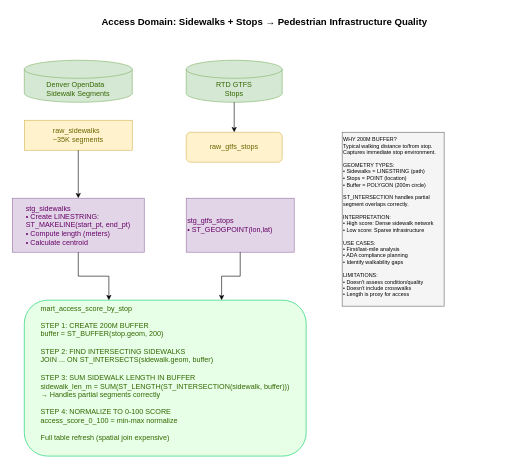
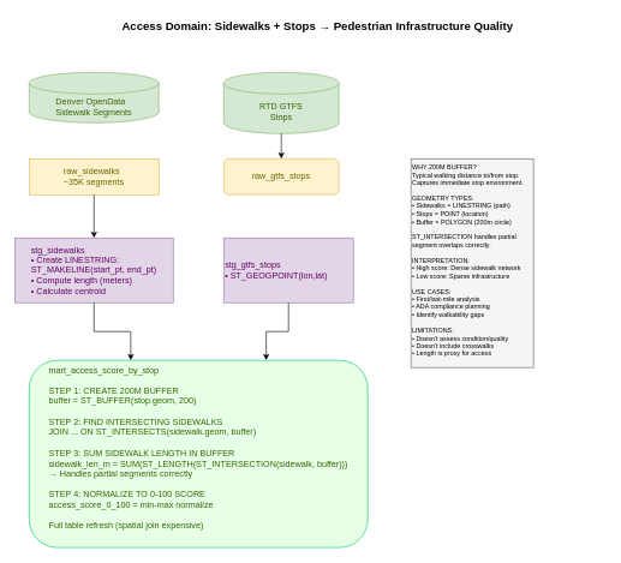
  <mxCell id="0" />
  <mxCell id="1" parent="0" />
  <mxCell id="2" value="Access Domain: Sidewalks + Stops → Pedestrian Infrastructure Quality" style="text;html=1;strokeColor=none;fillColor=none;align=center;fontSize=16;fontStyle=1;" parent="1" vertex="1"><mxGeometry x="40" y="20" width="800" height="30" as="geometry" /></mxCell>
  <mxCell id="3" value="&lt;div style=&quot;text-align: justify;&quot;&gt;&lt;span style=&quot;background-color: transparent;&quot;&gt;&lt;font style=&quot;color: rgb(51, 102, 0);&quot;&gt;Denver OpenData&lt;/font&gt;&lt;/span&gt;&lt;/div&gt;&lt;div style=&quot;text-align: justify;&quot;&gt;&lt;span style=&quot;background-color: transparent;&quot;&gt;&lt;font style=&quot;color: rgb(51, 102, 0);&quot;&gt;Sidewalk Segments&lt;/font&gt;&lt;/span&gt;&lt;/div&gt;" style="shape=cylinder3;whiteSpace=wrap;html=1;boundedLbl=1;backgroundOutline=1;size=15;fillColor=#d5e8d4;strokeColor=#82b366;" parent="1" vertex="1"><mxGeometry x="40" y="100" width="180" height="70" as="geometry" /></mxCell>
- <mxCell id="4" value="&lt;font style=&quot;color: rgb(51, 102, 0);&quot;&gt;RTD GTFS&lt;br&gt;Stops&lt;/font&gt;" style="shape=cylinder3;whiteSpace=wrap;html=1;boundedLbl=1;backgroundOutline=1;size=15;fillColor=#d5e8d4;strokeColor=#82b366;" parent="1" vertex="1"><mxGeometry x="310" y="100" width="160" height="70" as="geometry" /></mxCell>
- <mxCell id="5" value="&lt;div style=&quot;text-align: justify;&quot;&gt;&lt;span style=&quot;background-color: transparent;&quot;&gt;&lt;font style=&quot;color: rgb(102, 102, 0);&quot;&gt;raw_sidewalks&lt;/font&gt;&lt;/span&gt;&lt;/div&gt;&lt;div style=&quot;text-align: justify;&quot;&gt;&lt;span style=&quot;background-color: transparent;&quot;&gt;&lt;font style=&quot;color: rgb(102, 102, 0);&quot;&gt;~35K segments&lt;/font&gt;&lt;/span&gt;&lt;/div&gt;" style="rounded=0;whiteSpace=wrap;html=1;fillColor=#fff2cc;strokeColor=#d6b656;" parent="1" vertex="1"><mxGeometry x="40" y="200" width="180" height="50" as="geometry" /></mxCell>
+ <mxCell id="4" value="&lt;font style=&quot;color: rgb(51, 102, 0);&quot;&gt;RTD GTFS&lt;br&gt;Stops&lt;/font&gt;" style="shape=cylinder3;whiteSpace=wrap;html=1;boundedLbl=1;backgroundOutline=1;size=15;fillColor=#d5e8d4;strokeColor=#82b366;" parent="1" vertex="1"><mxGeometry x="310" y="100" width="160" height="85" as="geometry" /></mxCell>
+ <mxCell id="5" value="&lt;div style=&quot;text-align: justify;&quot;&gt;&lt;span style=&quot;background-color: transparent;&quot;&gt;&lt;font style=&quot;color: rgb(102, 102, 0);&quot;&gt;raw_sidewalks&lt;/font&gt;&lt;/span&gt;&lt;/div&gt;&lt;div style=&quot;text-align: justify;&quot;&gt;&lt;span style=&quot;background-color: transparent;&quot;&gt;&lt;font style=&quot;color: rgb(102, 102, 0);&quot;&gt;~35K segments&lt;/font&gt;&lt;/span&gt;&lt;/div&gt;" style="rounded=0;whiteSpace=wrap;html=1;fillColor=#fff2cc;strokeColor=#d6b656;" parent="1" vertex="1"><mxGeometry x="40" y="220" width="180" height="50" as="geometry" /></mxCell>
  <mxCell id="6" value="&lt;div style=&quot;text-align: justify;&quot;&gt;&lt;span style=&quot;background-color: transparent;&quot;&gt;&lt;font style=&quot;color: rgb(102, 102, 0);&quot;&gt;raw_gtfs_stops&lt;/font&gt;&lt;/span&gt;&lt;/div&gt;" style="whiteSpace=wrap;html=1;fillColor=#fff2cc;strokeColor=#d6b656;rounded=1;" parent="1" vertex="1"><mxGeometry x="310" y="220" width="160" height="50" as="geometry" /></mxCell>
  <mxCell id="7" value="&lt;div style=&quot;text-align: justify;&quot;&gt;&lt;span style=&quot;background-color: transparent;&quot;&gt;&lt;font style=&quot;color: rgb(102, 0, 102);&quot;&gt;stg_sidewalks&lt;/font&gt;&lt;/span&gt;&lt;/div&gt;&lt;div style=&quot;text-align: justify;&quot;&gt;&lt;span style=&quot;background-color: transparent;&quot;&gt;&lt;font style=&quot;color: rgb(102, 0, 102);&quot;&gt;• Create LINESTRING:&lt;/font&gt;&lt;/span&gt;&lt;/div&gt;&lt;div style=&quot;text-align: justify;&quot;&gt;&lt;span style=&quot;background-color: transparent;&quot;&gt;&lt;font style=&quot;color: rgb(102, 0, 102);&quot;&gt;ST_MAKELINE(start_pt, end_pt)&lt;/font&gt;&lt;/span&gt;&lt;/div&gt;&lt;div style=&quot;text-align: justify;&quot;&gt;&lt;span style=&quot;background-color: transparent;&quot;&gt;&lt;font style=&quot;color: rgb(102, 0, 102);&quot;&gt;• Compute length (meters)&lt;/font&gt;&lt;/span&gt;&lt;/div&gt;&lt;div style=&quot;text-align: justify;&quot;&gt;&lt;span style=&quot;background-color: transparent;&quot;&gt;&lt;font style=&quot;color: rgb(102, 0, 102);&quot;&gt;• Calculate centroid&lt;/font&gt;&lt;/span&gt;&lt;/div&gt;" style="rounded=0;whiteSpace=wrap;html=1;fillColor=#e1d5e7;strokeColor=#9673a6;align=center;" parent="1" vertex="1"><mxGeometry x="20" y="330" width="220" height="90" as="geometry" /></mxCell>
  <mxCell id="8" value="&lt;div style=&quot;text-align: justify;&quot;&gt;&lt;span style=&quot;background-color: transparent;&quot;&gt;&lt;font style=&quot;color: rgb(102, 0, 102);&quot;&gt;stg_gtfs_stops&lt;/font&gt;&lt;/span&gt;&lt;/div&gt;&lt;div style=&quot;text-align: justify;&quot;&gt;&lt;span style=&quot;background-color: transparent;&quot;&gt;&lt;font style=&quot;color: rgb(102, 0, 102);&quot;&gt;• ST_GEOGPOINT(lon,lat)&lt;/font&gt;&lt;/span&gt;&lt;/div&gt;" style="rounded=0;whiteSpace=wrap;html=1;fillColor=#e1d5e7;strokeColor=#9673a6;align=left;" parent="1" vertex="1"><mxGeometry x="310" y="330" width="180" height="90" as="geometry" /></mxCell>
  <mxCell id="9" value="&lt;div style=&quot;text-align: justify;&quot;&gt;&lt;span style=&quot;background-color: transparent; font-weight: normal;&quot;&gt;&lt;font style=&quot;color: rgb(51, 102, 0);&quot;&gt;mart_access_score_by_stop&lt;/font&gt;&lt;/span&gt;&lt;/div&gt;&lt;div style=&quot;text-align: justify;&quot;&gt;&lt;span style=&quot;font-weight: normal;&quot;&gt;&lt;font style=&quot;color: rgb(51, 102, 0);&quot;&gt;&lt;br&gt;&lt;/font&gt;&lt;/span&gt;&lt;/div&gt;&lt;div style=&quot;text-align: justify;&quot;&gt;&lt;span style=&quot;background-color: transparent; font-weight: normal;&quot;&gt;&lt;font style=&quot;color: rgb(51, 102, 0);&quot;&gt;STEP 1: CREATE 200M BUFFER&lt;/font&gt;&lt;/span&gt;&lt;/div&gt;&lt;div style=&quot;text-align: justify;&quot;&gt;&lt;span style=&quot;background-color: transparent; font-weight: normal;&quot;&gt;&lt;font style=&quot;color: rgb(51, 102, 0);&quot;&gt;buffer = ST_BUFFER(stop.geom, 200)&lt;/font&gt;&lt;/span&gt;&lt;/div&gt;&lt;div style=&quot;text-align: justify;&quot;&gt;&lt;span style=&quot;font-weight: normal;&quot;&gt;&lt;font style=&quot;color: rgb(51, 102, 0);&quot;&gt;&lt;br&gt;&lt;/font&gt;&lt;/span&gt;&lt;/div&gt;&lt;div style=&quot;text-align: justify;&quot;&gt;&lt;span style=&quot;background-color: transparent; font-weight: normal;&quot;&gt;&lt;font style=&quot;color: rgb(51, 102, 0);&quot;&gt;STEP 2: FIND INTERSECTING SIDEWALKS&lt;/font&gt;&lt;/span&gt;&lt;/div&gt;&lt;div style=&quot;text-align: justify;&quot;&gt;&lt;span style=&quot;background-color: transparent; font-weight: normal;&quot;&gt;&lt;font style=&quot;color: rgb(51, 102, 0);&quot;&gt;JOIN ... ON ST_INTERSECTS(sidewalk.geom, buffer)&lt;/font&gt;&lt;/span&gt;&lt;/div&gt;&lt;div style=&quot;text-align: justify;&quot;&gt;&lt;span style=&quot;font-weight: normal;&quot;&gt;&lt;font style=&quot;color: rgb(51, 102, 0);&quot;&gt;&lt;br&gt;&lt;/font&gt;&lt;/span&gt;&lt;/div&gt;&lt;div style=&quot;text-align: justify;&quot;&gt;&lt;span style=&quot;background-color: transparent; font-weight: normal;&quot;&gt;&lt;font style=&quot;color: rgb(51, 102, 0);&quot;&gt;STEP 3: SUM SIDEWALK LENGTH IN BUFFER&lt;/font&gt;&lt;/span&gt;&lt;/div&gt;&lt;div style=&quot;text-align: justify;&quot;&gt;&lt;span style=&quot;background-color: transparent; font-weight: normal;&quot;&gt;&lt;font style=&quot;color: rgb(51, 102, 0);&quot;&gt;sidewalk_len_m = SUM(ST_LENGTH(ST_INTERSECTION(sidewalk, buffer)))&lt;/font&gt;&lt;/span&gt;&lt;/div&gt;&lt;div style=&quot;text-align: justify;&quot;&gt;&lt;span style=&quot;background-color: transparent; font-weight: normal;&quot;&gt;&lt;font style=&quot;color: rgb(51, 102, 0);&quot;&gt;→ Handles partial segments correctly&lt;/font&gt;&lt;/span&gt;&lt;/div&gt;&lt;div style=&quot;text-align: justify;&quot;&gt;&lt;span style=&quot;font-weight: normal;&quot;&gt;&lt;font style=&quot;color: rgb(51, 102, 0);&quot;&gt;&lt;br&gt;&lt;/font&gt;&lt;/span&gt;&lt;/div&gt;&lt;div style=&quot;text-align: justify;&quot;&gt;&lt;span style=&quot;background-color: transparent; font-weight: normal;&quot;&gt;&lt;font style=&quot;color: rgb(51, 102, 0);&quot;&gt;STEP 4: NORMALIZE TO 0-100 SCORE&lt;/font&gt;&lt;/span&gt;&lt;/div&gt;&lt;div style=&quot;text-align: justify;&quot;&gt;&lt;span style=&quot;background-color: transparent; font-weight: normal;&quot;&gt;&lt;font style=&quot;color: rgb(51, 102, 0);&quot;&gt;access_score_0_100 = min-max normalize&lt;/font&gt;&lt;/span&gt;&lt;/div&gt;&lt;div style=&quot;text-align: justify;&quot;&gt;&lt;span style=&quot;font-weight: normal;&quot;&gt;&lt;font style=&quot;color: rgb(51, 102, 0);&quot;&gt;&lt;br&gt;&lt;/font&gt;&lt;/span&gt;&lt;/div&gt;&lt;div style=&quot;text-align: justify;&quot;&gt;&lt;span style=&quot;background-color: transparent; font-weight: normal;&quot;&gt;&lt;font style=&quot;color: rgb(51, 102, 0);&quot;&gt;Full table refresh (spatial join expensive)&lt;/font&gt;&lt;/span&gt;&lt;/div&gt;" style="rounded=1;whiteSpace=wrap;html=1;fillColor=#e6ffe6;strokeColor=#00cc66;align=center;verticalAlign=top;fontStyle=1;" parent="1" vertex="1"><mxGeometry x="40" y="500" width="470" height="260" as="geometry" /></mxCell>
  <mxCell id="10" value="" style="edgeStyle=orthogonalEdgeStyle;rounded=0;html=1;" parent="1" source="4" target="6" edge="1"><mxGeometry relative="1" as="geometry" /></mxCell>
  <mxCell id="11" value="" style="edgeStyle=orthogonalEdgeStyle;rounded=0;html=1;" parent="1" source="5" target="7" edge="1"><mxGeometry relative="1" as="geometry" /></mxCell>
  <mxCell id="12" value="" style="edgeStyle=orthogonalEdgeStyle;rounded=0;html=1;exitX=0.5;exitY=1;entryX=0.3;entryY=0;" parent="1" source="7" target="9" edge="1"><mxGeometry relative="1" as="geometry" /></mxCell>
  <mxCell id="13" value="" style="edgeStyle=orthogonalEdgeStyle;rounded=0;html=1;exitX=0.5;exitY=1;entryX=0.7;entryY=0;" parent="1" source="8" target="9" edge="1"><mxGeometry relative="1" as="geometry" /></mxCell>
  <mxCell id="14" value="WHY 200M BUFFER?&#10;Typical walking distance to/from stop.&#10;Captures immediate stop environment.&#10;&#10;GEOMETRY TYPES:&#10;• Sidewalks = LINESTRING (path)&#10;• Stops = POINT (location)&#10;• Buffer = POLYGON (200m circle)&#10;&#10;ST_INTERSECTION handles partial&#10;segment overlaps correctly.&#10;&#10;INTERPRETATION:&#10;• High score: Dense sidewalk network&#10;• Low score: Sparse infrastructure&#10;&#10;USE CASES:&#10;• First/last-mile analysis&#10;• ADA compliance planning&#10;• Identify walkability gaps&#10;&#10;LIMITATIONS:&#10;• Doesn't assess condition/quality&#10;• Doesn't include crosswalks&#10;• Length is proxy for access" style="rounded=0;whiteSpace=wrap;html=1;fillColor=#f5f5f5;strokeColor=#666666;align=left;verticalAlign=top;fontSize=9;" parent="1" vertex="1"><mxGeometry x="570" y="220" width="170" height="290" as="geometry" /></mxCell>
